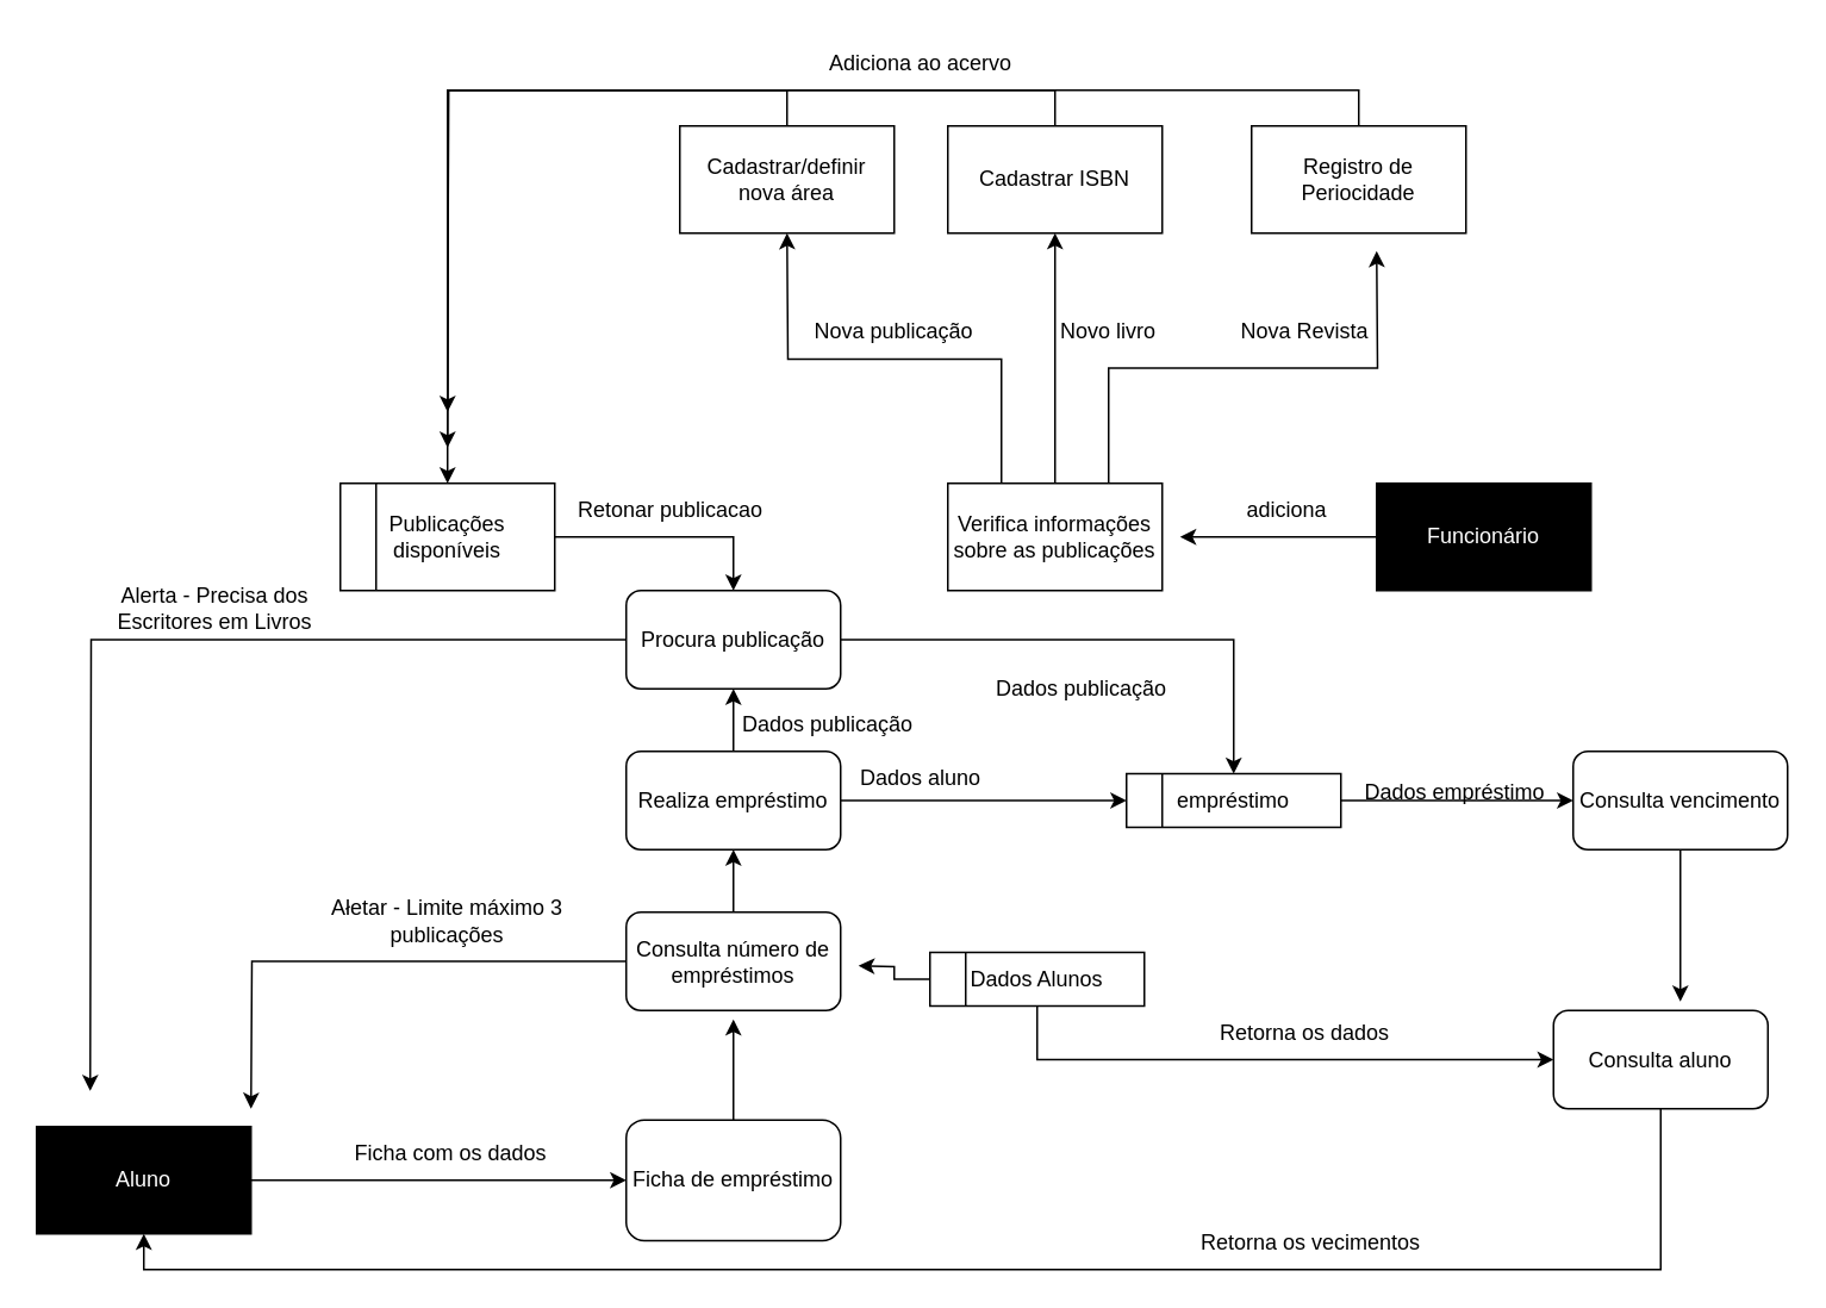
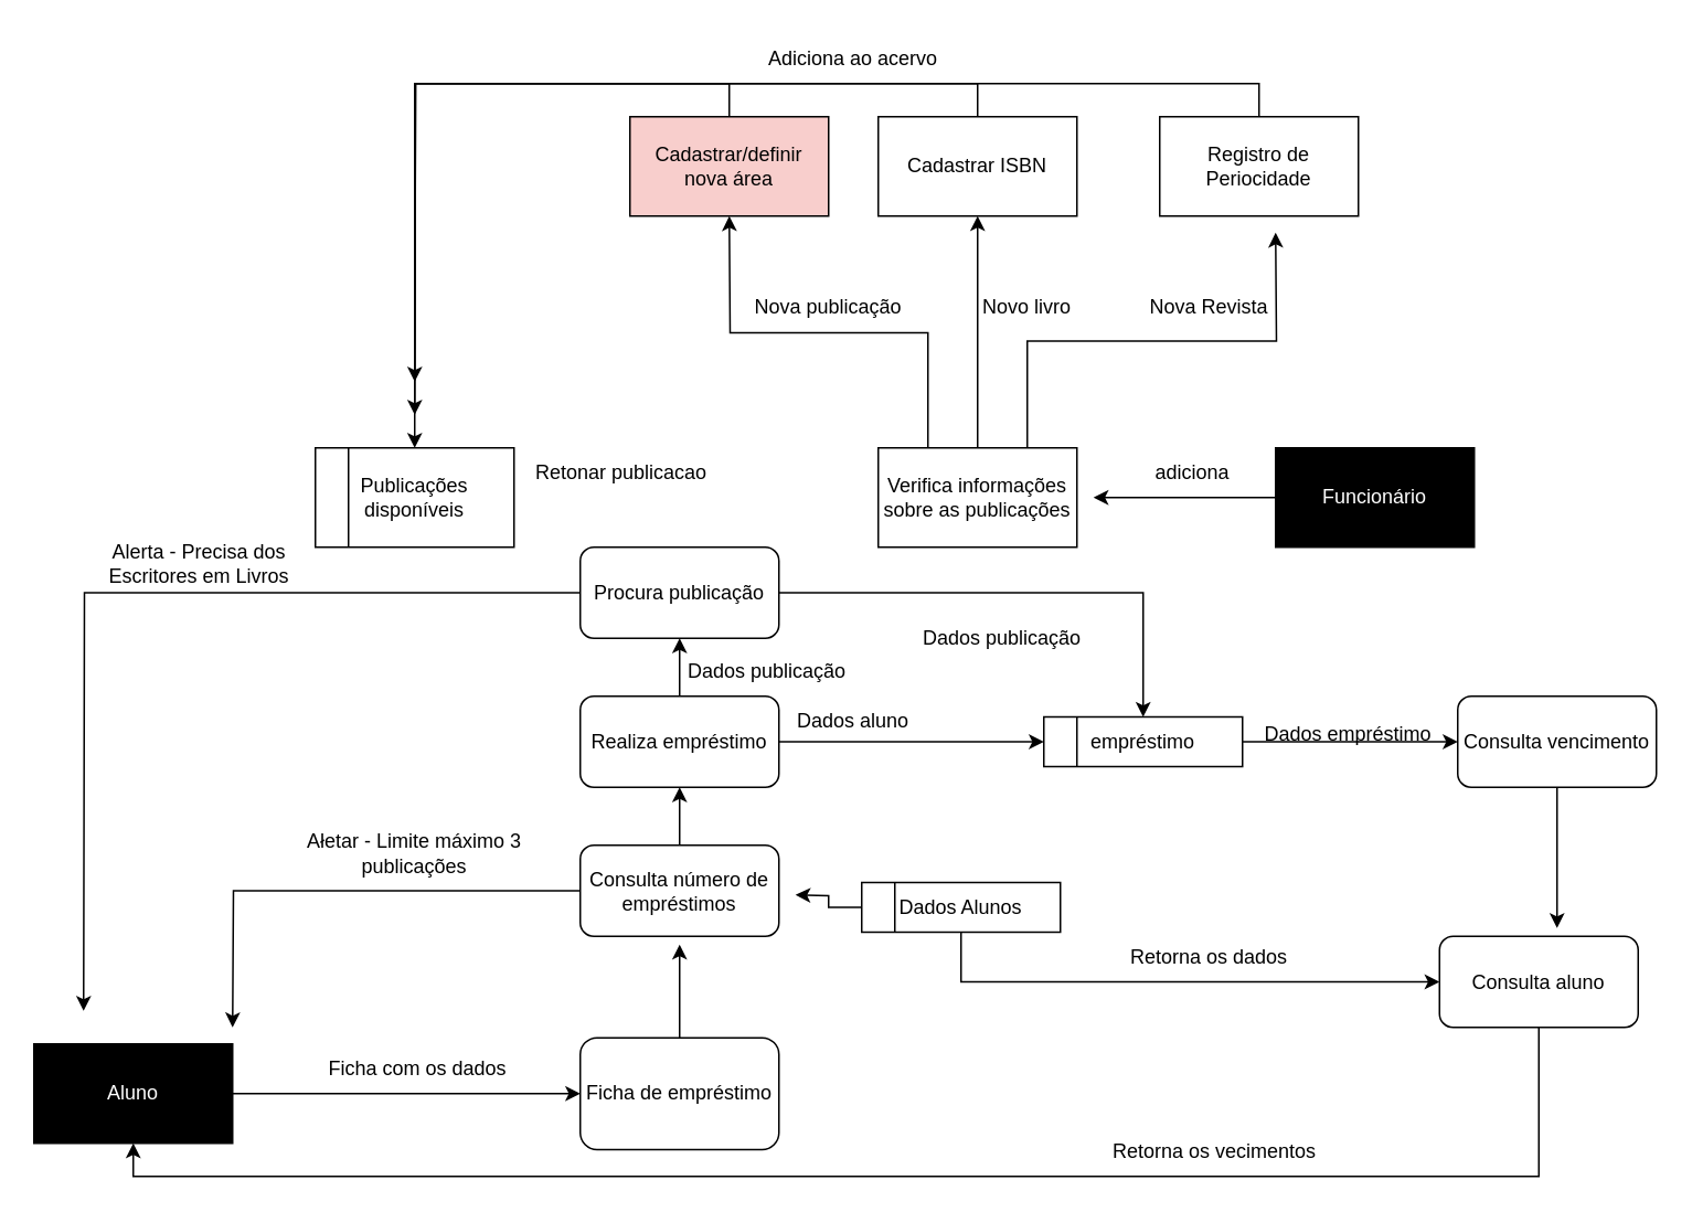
  <mxCell id="0" />
  <mxCell id="1" parent="0" />
  <mxCell id="2" style="edgeStyle=orthogonalEdgeStyle;rounded=0;orthogonalLoop=1;jettySize=auto;html=1;entryX=0;entryY=0.5;entryDx=0;entryDy=0;" parent="1" source="3" target="5" edge="1"><mxGeometry relative="1" as="geometry"><mxPoint x="270" y="400" as="targetPoint" /></mxGeometry></mxCell>
  <mxCell id="3" value="Aluno" style="rounded=0;whiteSpace=wrap;html=1;fillColor=#000000;fontColor=#FFFFFF;" parent="1" vertex="1"><mxGeometry x="20" y="630" width="120" height="60" as="geometry" /></mxCell>
  <mxCell id="4" style="edgeStyle=orthogonalEdgeStyle;rounded=0;orthogonalLoop=1;jettySize=auto;html=1;" edge="1" parent="1" source="5"><mxGeometry relative="1" as="geometry"><mxPoint x="410" y="570" as="targetPoint" /></mxGeometry></mxCell>
  <mxCell id="5" value="Ficha de empréstimo" style="rounded=1;whiteSpace=wrap;html=1;" parent="1" vertex="1"><mxGeometry x="350" y="626.25" width="120" height="67.5" as="geometry" /></mxCell>
  <mxCell id="6" value="Ficha com os dados" style="text;html=1;strokeColor=none;fillColor=none;align=center;verticalAlign=middle;whiteSpace=wrap;rounded=0;" parent="1" vertex="1"><mxGeometry x="182" y="635" width="140" height="20" as="geometry" /></mxCell>
  <mxCell id="7" style="edgeStyle=orthogonalEdgeStyle;rounded=0;orthogonalLoop=1;jettySize=auto;html=1;exitX=0;exitY=0.5;exitDx=0;exitDy=0;fontColor=#000000;" parent="1" source="45" edge="1"><mxGeometry relative="1" as="geometry"><mxPoint x="50" y="610" as="targetPoint" /></mxGeometry></mxCell>
- <mxCell id="8" style="edgeStyle=orthogonalEdgeStyle;rounded=0;orthogonalLoop=1;jettySize=auto;html=1;entryX=0.5;entryY=0;entryDx=0;entryDy=0;endArrow=classic;endFill=1;" edge="1" parent="1" source="9" target="45"><mxGeometry relative="1" as="geometry" /></mxCell>
  <mxCell id="9" value="Publicações disponíveis" style="rounded=0;whiteSpace=wrap;html=1;fontColor=#000000;fillColor=#FFFFFF;" parent="1" vertex="1"><mxGeometry x="190" y="270" width="120" height="60" as="geometry" /></mxCell>
  <mxCell id="10" style="edgeStyle=orthogonalEdgeStyle;rounded=0;orthogonalLoop=1;jettySize=auto;html=1;" parent="1" source="11" edge="1"><mxGeometry relative="1" as="geometry"><mxPoint x="660" y="300" as="targetPoint" /></mxGeometry></mxCell>
  <mxCell id="11" value="Funcionário" style="rounded=0;whiteSpace=wrap;html=1;fillColor=#000000;fontColor=#FFFFFF;" parent="1" vertex="1"><mxGeometry x="770" y="270" width="120" height="60" as="geometry" /></mxCell>
  <mxCell id="12" value="Ałetar - Limite máximo 3 publicações" style="text;html=1;strokeColor=none;fillColor=none;align=center;verticalAlign=middle;whiteSpace=wrap;rounded=0;" parent="1" vertex="1"><mxGeometry x="180" y="500" width="140" height="30" as="geometry" /></mxCell>
  <mxCell id="13" value="Alerta - Precisa dos Escritores em Livros" style="text;html=1;strokeColor=none;fillColor=none;align=center;verticalAlign=middle;whiteSpace=wrap;rounded=0;" parent="1" vertex="1"><mxGeometry x="50" y="330" width="140" height="20" as="geometry" /></mxCell>
  <mxCell id="14" style="edgeStyle=orthogonalEdgeStyle;rounded=0;orthogonalLoop=1;jettySize=auto;html=1;exitX=0.25;exitY=0;exitDx=0;exitDy=0;" parent="1" source="17" edge="1"><mxGeometry relative="1" as="geometry"><mxPoint x="440" y="130" as="targetPoint" /></mxGeometry></mxCell>
  <mxCell id="15" style="edgeStyle=orthogonalEdgeStyle;rounded=0;orthogonalLoop=1;jettySize=auto;html=1;exitX=0.5;exitY=0;exitDx=0;exitDy=0;" parent="1" source="17" edge="1"><mxGeometry relative="1" as="geometry"><mxPoint x="590" y="130" as="targetPoint" /></mxGeometry></mxCell>
  <mxCell id="16" style="edgeStyle=orthogonalEdgeStyle;rounded=0;orthogonalLoop=1;jettySize=auto;html=1;exitX=0.75;exitY=0;exitDx=0;exitDy=0;" parent="1" source="17" edge="1"><mxGeometry relative="1" as="geometry"><mxPoint x="770" y="140" as="targetPoint" /></mxGeometry></mxCell>
  <mxCell id="17" value="Verifica informações sobre as publicações" style="rounded=0;whiteSpace=wrap;html=1;fontColor=#000000;fillColor=#FFFFFF;" parent="1" vertex="1"><mxGeometry x="530" y="270" width="120" height="60" as="geometry" /></mxCell>
  <mxCell id="18" value="adiciona" style="text;html=1;strokeColor=none;fillColor=none;align=center;verticalAlign=middle;whiteSpace=wrap;rounded=0;" parent="1" vertex="1"><mxGeometry x="690" y="270" width="60" height="30" as="geometry" /></mxCell>
  <mxCell id="19" style="edgeStyle=orthogonalEdgeStyle;rounded=0;orthogonalLoop=1;jettySize=auto;html=1;exitX=0.5;exitY=0;exitDx=0;exitDy=0;entryX=0.5;entryY=0;entryDx=0;entryDy=0;" parent="1" source="20" target="9" edge="1"><mxGeometry relative="1" as="geometry"><mxPoint x="250" y="30" as="targetPoint" /></mxGeometry></mxCell>
- <mxCell id="20" value="Cadastrar/definir nova área" style="rounded=0;whiteSpace=wrap;html=1;fontColor=#000000;fillColor=#FFFFFF;" parent="1" vertex="1"><mxGeometry x="380" y="70" width="120" height="60" as="geometry" /></mxCell>
+ <mxCell id="20" value="Cadastrar/definir nova área" style="rounded=0;whiteSpace=wrap;html=1;fontColor=#000000;fillColor=#f8cecc;" parent="1" vertex="1"><mxGeometry x="380" y="70" width="120" height="60" as="geometry" /></mxCell>
  <mxCell id="21" value="Nova publicação" style="text;html=1;strokeColor=none;fillColor=none;align=center;verticalAlign=middle;whiteSpace=wrap;rounded=0;" parent="1" vertex="1"><mxGeometry x="440" y="170" width="120" height="30" as="geometry" /></mxCell>
  <mxCell id="22" value="Novo livro" style="text;html=1;strokeColor=none;fillColor=none;align=center;verticalAlign=middle;whiteSpace=wrap;rounded=0;" parent="1" vertex="1"><mxGeometry x="560" y="170" width="120" height="30" as="geometry" /></mxCell>
  <mxCell id="23" value="Nova Revista" style="text;html=1;strokeColor=none;fillColor=none;align=center;verticalAlign=middle;whiteSpace=wrap;rounded=0;" parent="1" vertex="1"><mxGeometry x="680" y="170" width="100" height="30" as="geometry" /></mxCell>
  <mxCell id="24" style="edgeStyle=orthogonalEdgeStyle;rounded=0;orthogonalLoop=1;jettySize=auto;html=1;exitX=0.5;exitY=0;exitDx=0;exitDy=0;" parent="1" source="25" edge="1"><mxGeometry relative="1" as="geometry"><mxPoint x="250" y="250" as="targetPoint" /></mxGeometry></mxCell>
  <mxCell id="25" value="Cadastrar ISBN" style="rounded=0;whiteSpace=wrap;html=1;fontColor=#000000;fillColor=#FFFFFF;" parent="1" vertex="1"><mxGeometry x="530" y="70" width="120" height="60" as="geometry" /></mxCell>
  <mxCell id="26" style="edgeStyle=orthogonalEdgeStyle;rounded=0;orthogonalLoop=1;jettySize=auto;html=1;exitX=0.5;exitY=0;exitDx=0;exitDy=0;" parent="1" source="27" edge="1"><mxGeometry relative="1" as="geometry"><mxPoint x="250" y="230" as="targetPoint" /></mxGeometry></mxCell>
  <mxCell id="27" value="Registro de Periocidade" style="rounded=0;whiteSpace=wrap;html=1;fontColor=#000000;fillColor=#FFFFFF;" parent="1" vertex="1"><mxGeometry x="700" y="70" width="120" height="60" as="geometry" /></mxCell>
  <mxCell id="28" value="Adiciona ao acervo" style="text;html=1;strokeColor=none;fillColor=none;align=center;verticalAlign=middle;whiteSpace=wrap;rounded=0;" parent="1" vertex="1"><mxGeometry x="430" y="20" width="170" height="30" as="geometry" /></mxCell>
  <mxCell id="29" value="" style="endArrow=none;html=1;rounded=0;" edge="1" parent="1"><mxGeometry width="50" height="50" relative="1" as="geometry"><mxPoint x="210" y="330" as="sourcePoint" /><mxPoint x="210" y="270" as="targetPoint" /></mxGeometry></mxCell>
  <mxCell id="30" style="edgeStyle=orthogonalEdgeStyle;rounded=0;orthogonalLoop=1;jettySize=auto;html=1;" edge="1" parent="1" source="32"><mxGeometry relative="1" as="geometry"><mxPoint x="140" y="620" as="targetPoint" /></mxGeometry></mxCell>
  <mxCell id="31" value="" style="edgeStyle=orthogonalEdgeStyle;rounded=0;orthogonalLoop=1;jettySize=auto;html=1;" edge="1" parent="1" source="32" target="39"><mxGeometry relative="1" as="geometry" /></mxCell>
  <mxCell id="32" value="Consulta número de empréstimos" style="rounded=1;whiteSpace=wrap;html=1;" vertex="1" parent="1"><mxGeometry x="350" y="510" width="120" height="55" as="geometry" /></mxCell>
  <mxCell id="33" style="edgeStyle=orthogonalEdgeStyle;rounded=0;orthogonalLoop=1;jettySize=auto;html=1;" edge="1" parent="1" source="35"><mxGeometry relative="1" as="geometry"><mxPoint x="480" y="540" as="targetPoint" /></mxGeometry></mxCell>
  <mxCell id="34" style="edgeStyle=orthogonalEdgeStyle;rounded=0;orthogonalLoop=1;jettySize=auto;html=1;entryX=0;entryY=0.5;entryDx=0;entryDy=0;endArrow=classic;endFill=1;" edge="1" parent="1" source="35" target="53"><mxGeometry relative="1" as="geometry"><Array as="points"><mxPoint x="580" y="592" /></Array></mxGeometry></mxCell>
  <mxCell id="35" value="Dados Alunos" style="rounded=0;whiteSpace=wrap;html=1;fontColor=#000000;fillColor=#FFFFFF;" vertex="1" parent="1"><mxGeometry x="520" y="532.5" width="120" height="30" as="geometry" /></mxCell>
  <mxCell id="36" value="" style="endArrow=none;html=1;rounded=0;" edge="1" parent="1"><mxGeometry width="50" height="50" relative="1" as="geometry"><mxPoint x="540" y="562.5" as="sourcePoint" /><mxPoint x="540" y="532.5" as="targetPoint" /></mxGeometry></mxCell>
  <mxCell id="37" value="" style="edgeStyle=orthogonalEdgeStyle;rounded=0;orthogonalLoop=1;jettySize=auto;html=1;" edge="1" parent="1" source="39" target="41"><mxGeometry relative="1" as="geometry" /></mxCell>
  <mxCell id="38" value="" style="edgeStyle=orthogonalEdgeStyle;rounded=0;orthogonalLoop=1;jettySize=auto;html=1;" edge="1" parent="1" source="39" target="45"><mxGeometry relative="1" as="geometry" /></mxCell>
  <mxCell id="39" value="Realiza empréstimo" style="rounded=1;whiteSpace=wrap;html=1;" vertex="1" parent="1"><mxGeometry x="350" y="420" width="120" height="55" as="geometry" /></mxCell>
  <mxCell id="40" style="edgeStyle=orthogonalEdgeStyle;rounded=0;orthogonalLoop=1;jettySize=auto;html=1;endArrow=classic;endFill=1;entryX=0;entryY=0.5;entryDx=0;entryDy=0;" edge="1" parent="1" source="41" target="51"><mxGeometry relative="1" as="geometry"><mxPoint x="820" y="447.5" as="targetPoint" /></mxGeometry></mxCell>
  <mxCell id="41" value="empréstimo" style="rounded=0;whiteSpace=wrap;html=1;fontColor=#000000;fillColor=#FFFFFF;" vertex="1" parent="1"><mxGeometry x="630" y="432.5" width="120" height="30" as="geometry" /></mxCell>
  <mxCell id="42" value="" style="endArrow=none;html=1;rounded=0;" edge="1" parent="1"><mxGeometry width="50" height="50" relative="1" as="geometry"><mxPoint x="650" y="462.5" as="sourcePoint" /><mxPoint x="650" y="432.5" as="targetPoint" /></mxGeometry></mxCell>
  <mxCell id="43" value="Dados aluno" style="text;html=1;strokeColor=none;fillColor=none;align=center;verticalAlign=middle;whiteSpace=wrap;rounded=0;" vertex="1" parent="1"><mxGeometry x="460" y="420" width="110" height="30" as="geometry" /></mxCell>
  <mxCell id="44" style="edgeStyle=orthogonalEdgeStyle;rounded=0;orthogonalLoop=1;jettySize=auto;html=1;exitX=1;exitY=0.5;exitDx=0;exitDy=0;endArrow=classic;endFill=1;" edge="1" parent="1" source="45" target="41"><mxGeometry relative="1" as="geometry" /></mxCell>
  <mxCell id="45" value="Procura publicação" style="rounded=1;whiteSpace=wrap;html=1;" vertex="1" parent="1"><mxGeometry x="350" y="330" width="120" height="55" as="geometry" /></mxCell>
  <mxCell id="46" value="Dados publicação" style="text;html=1;strokeColor=none;fillColor=none;align=center;verticalAlign=middle;whiteSpace=wrap;rounded=0;" vertex="1" parent="1"><mxGeometry x="408" y="390" width="110" height="30" as="geometry" /></mxCell>
  <mxCell id="47" value="Retonar publicacao" style="text;html=1;strokeColor=none;fillColor=none;align=center;verticalAlign=middle;whiteSpace=wrap;rounded=0;" vertex="1" parent="1"><mxGeometry x="320" y="270" width="110" height="30" as="geometry" /></mxCell>
  <mxCell id="48" value="Dados publicação" style="text;html=1;strokeColor=none;fillColor=none;align=center;verticalAlign=middle;whiteSpace=wrap;rounded=0;" vertex="1" parent="1"><mxGeometry x="550" y="370" width="110" height="30" as="geometry" /></mxCell>
  <mxCell id="49" value="Dados empréstimo" style="text;html=1;strokeColor=none;fillColor=none;align=center;verticalAlign=middle;whiteSpace=wrap;rounded=0;" vertex="1" parent="1"><mxGeometry x="759" y="427.5" width="110" height="30" as="geometry" /></mxCell>
  <mxCell id="50" style="edgeStyle=orthogonalEdgeStyle;rounded=0;orthogonalLoop=1;jettySize=auto;html=1;endArrow=classic;endFill=1;" edge="1" parent="1" source="51"><mxGeometry relative="1" as="geometry"><mxPoint x="940" y="560" as="targetPoint" /></mxGeometry></mxCell>
  <mxCell id="51" value="Consulta vencimento" style="rounded=1;whiteSpace=wrap;html=1;" vertex="1" parent="1"><mxGeometry x="880" y="420" width="120" height="55" as="geometry" /></mxCell>
  <mxCell id="52" style="edgeStyle=orthogonalEdgeStyle;rounded=0;orthogonalLoop=1;jettySize=auto;html=1;entryX=0.5;entryY=1;entryDx=0;entryDy=0;endArrow=classic;endFill=1;" edge="1" parent="1" source="53" target="3"><mxGeometry relative="1" as="geometry"><Array as="points"><mxPoint x="929" y="710" /><mxPoint x="80" y="710" /></Array></mxGeometry></mxCell>
  <mxCell id="53" value="Consulta aluno" style="rounded=1;whiteSpace=wrap;html=1;" vertex="1" parent="1"><mxGeometry x="869" y="565" width="120" height="55" as="geometry" /></mxCell>
  <mxCell id="54" value="Retorna os dados" style="text;html=1;strokeColor=none;fillColor=none;align=center;verticalAlign=middle;whiteSpace=wrap;rounded=0;" vertex="1" parent="1"><mxGeometry x="670" y="562.5" width="120" height="30" as="geometry" /></mxCell>
  <mxCell id="55" value="Retorna os vecimentos&amp;nbsp;" style="text;html=1;strokeColor=none;fillColor=none;align=center;verticalAlign=middle;whiteSpace=wrap;rounded=0;" vertex="1" parent="1"><mxGeometry x="640" y="680" width="190" height="30" as="geometry" /></mxCell>
